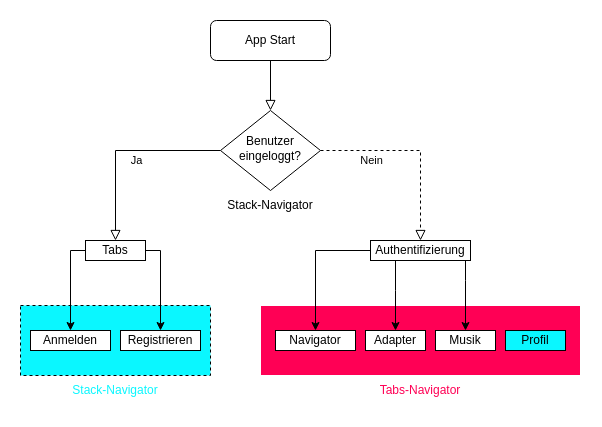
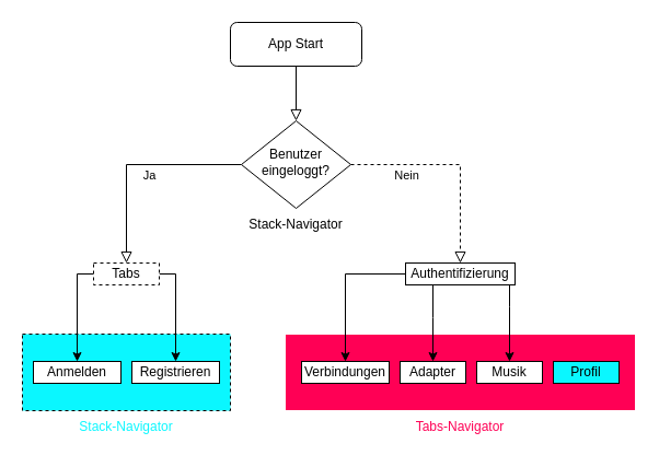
  <mxCell id="0" />
  <mxCell id="1" parent="0" />
  <mxCell id="2" value="Stack-Navigator" style="text;html=1;strokeColor=none;fillColor=none;align=center;verticalAlign=middle;whiteSpace=wrap;rounded=0;" vertex="1" parent="1"><mxGeometry x="225" y="190" width="90" height="30" as="geometry" /></mxCell>
  <mxCell id="3" value="" style="rounded=0;whiteSpace=wrap;html=1;dashed=1;fillColor=#0AF7FF;" vertex="1" parent="1"><mxGeometry x="20" y="305" width="190" height="70" as="geometry" /></mxCell>
  <mxCell id="4" value="Stack-Navigator" style="text;html=1;strokeColor=none;fillColor=none;align=center;verticalAlign=middle;whiteSpace=wrap;rounded=0;fontColor=#0AF7FF;" vertex="1" parent="1"><mxGeometry x="70" y="375" width="90" height="30" as="geometry" /></mxCell>
  <mxCell id="5" value="" style="rounded=0;whiteSpace=wrap;html=1;fillStyle=auto;strokeColor=#FFFFFF;fillColor=#FF0055;" vertex="1" parent="1"><mxGeometry x="260" y="305" width="320" height="70" as="geometry" /></mxCell>
  <mxCell id="6" value="" style="rounded=0;html=1;jettySize=auto;orthogonalLoop=1;fontSize=11;endArrow=block;endFill=0;endSize=8;strokeWidth=1;shadow=0;labelBackgroundColor=none;edgeStyle=orthogonalEdgeStyle;" parent="1" source="7" target="10" edge="1"><mxGeometry relative="1" as="geometry" /></mxCell>
  <mxCell id="7" value="App Start" style="rounded=1;whiteSpace=wrap;html=1;fontSize=12;glass=0;strokeWidth=1;shadow=0;" parent="1" vertex="1"><mxGeometry x="210" y="20" width="120" height="40" as="geometry" /></mxCell>
  <mxCell id="8" value="Ja" style="rounded=0;html=1;jettySize=auto;orthogonalLoop=1;fontSize=11;endArrow=block;endFill=0;endSize=8;strokeWidth=1;shadow=0;labelBackgroundColor=none;edgeStyle=orthogonalEdgeStyle;exitX=0;exitY=0.5;exitDx=0;exitDy=0;entryX=0.5;entryY=0;entryDx=0;entryDy=0;" parent="1" source="10" target="17" edge="1"><mxGeometry x="-0.135" y="10" relative="1" as="geometry"><mxPoint as="offset" /><mxPoint x="270" y="230" as="targetPoint" /></mxGeometry></mxCell>
  <mxCell id="9" value="Nein" style="edgeStyle=orthogonalEdgeStyle;rounded=0;html=1;jettySize=auto;orthogonalLoop=1;fontSize=11;endArrow=block;endFill=0;endSize=8;strokeWidth=1;shadow=0;labelBackgroundColor=none;entryX=0.5;entryY=0;entryDx=0;entryDy=0;dashed=1;" parent="1" source="10" target="14" edge="1"><mxGeometry x="-0.467" y="-10" relative="1" as="geometry"><mxPoint as="offset" /><mxPoint x="370" y="150" as="targetPoint" /></mxGeometry></mxCell>
  <mxCell id="10" value="Benutzer eingeloggt?" style="rhombus;whiteSpace=wrap;html=1;shadow=0;fontFamily=Helvetica;fontSize=12;align=center;strokeWidth=1;spacing=6;spacingTop=-4;" parent="1" vertex="1"><mxGeometry x="220" y="110" width="100" height="80" as="geometry" /></mxCell>
  <mxCell id="11" style="edgeStyle=orthogonalEdgeStyle;rounded=0;orthogonalLoop=1;jettySize=auto;html=1;entryX=0.5;entryY=0;entryDx=0;entryDy=0;" edge="1" parent="1" source="14" target="18"><mxGeometry relative="1" as="geometry" /></mxCell>
  <mxCell id="12" style="edgeStyle=orthogonalEdgeStyle;rounded=0;orthogonalLoop=1;jettySize=auto;html=1;entryX=0.5;entryY=0;entryDx=0;entryDy=0;" edge="1" parent="1" source="14" target="19"><mxGeometry relative="1" as="geometry"><Array as="points"><mxPoint x="395" y="290" /><mxPoint x="395" y="290" /></Array></mxGeometry></mxCell>
  <mxCell id="13" style="edgeStyle=orthogonalEdgeStyle;rounded=0;orthogonalLoop=1;jettySize=auto;html=1;entryX=0.5;entryY=0;entryDx=0;entryDy=0;" edge="1" parent="1" source="14" target="20"><mxGeometry relative="1" as="geometry"><Array as="points"><mxPoint x="465" y="280" /><mxPoint x="465" y="280" /></Array></mxGeometry></mxCell>
  <mxCell id="14" value="Authentifizierung" style="rounded=0;whiteSpace=wrap;html=1;" vertex="1" parent="1"><mxGeometry x="370" y="240" width="100" height="20" as="geometry" /></mxCell>
  <mxCell id="15" style="edgeStyle=orthogonalEdgeStyle;rounded=0;orthogonalLoop=1;jettySize=auto;html=1;entryX=0.5;entryY=0;entryDx=0;entryDy=0;" edge="1" parent="1" source="17" target="22"><mxGeometry relative="1" as="geometry"><Array as="points"><mxPoint x="70" y="250" /></Array></mxGeometry></mxCell>
  <mxCell id="16" style="edgeStyle=orthogonalEdgeStyle;rounded=0;orthogonalLoop=1;jettySize=auto;html=1;entryX=0.5;entryY=0;entryDx=0;entryDy=0;" edge="1" parent="1" source="17" target="23"><mxGeometry relative="1" as="geometry"><Array as="points"><mxPoint x="160" y="250" /></Array></mxGeometry></mxCell>
- <mxCell id="17" value="Tabs" style="rounded=0;whiteSpace=wrap;html=1;" vertex="1" parent="1"><mxGeometry x="85" y="240" width="60" height="20" as="geometry" /></mxCell>
- <mxCell id="18" value="Navigator" style="rounded=0;whiteSpace=wrap;html=1;" vertex="1" parent="1"><mxGeometry x="275" y="330" width="80" height="20" as="geometry" /></mxCell>
+ <mxCell id="17" value="Tabs" style="rounded=0;whiteSpace=wrap;html=1;dashed=1;" vertex="1" parent="1"><mxGeometry x="85" y="240" width="60" height="20" as="geometry" /></mxCell>
+ <mxCell id="18" value="Verbindungen" style="rounded=0;whiteSpace=wrap;html=1;" vertex="1" parent="1"><mxGeometry x="275" y="330" width="80" height="20" as="geometry" /></mxCell>
  <mxCell id="19" value="Adapter" style="rounded=0;whiteSpace=wrap;html=1;" vertex="1" parent="1"><mxGeometry x="365" y="330" width="60" height="20" as="geometry" /></mxCell>
  <mxCell id="20" value="Musik" style="rounded=0;whiteSpace=wrap;html=1;" vertex="1" parent="1"><mxGeometry x="435" y="330" width="60" height="20" as="geometry" /></mxCell>
  <mxCell id="21" value="Profil" style="rounded=0;whiteSpace=wrap;html=1;fillColor=#0af7ff;" vertex="1" parent="1"><mxGeometry x="505" y="330" width="60" height="20" as="geometry" /></mxCell>
  <mxCell id="22" value="Anmelden" style="rounded=0;whiteSpace=wrap;html=1;" vertex="1" parent="1"><mxGeometry x="30" y="330" width="80" height="20" as="geometry" /></mxCell>
  <mxCell id="23" value="Registrieren" style="rounded=0;whiteSpace=wrap;html=1;" vertex="1" parent="1"><mxGeometry x="120" y="330" width="80" height="20" as="geometry" /></mxCell>
  <mxCell id="24" value="Tabs-Navigator" style="text;html=1;strokeColor=none;fillColor=none;align=center;verticalAlign=middle;whiteSpace=wrap;rounded=0;fontColor=#FF0055;" vertex="1" parent="1"><mxGeometry x="375" y="375" width="90" height="30" as="geometry" /></mxCell>
